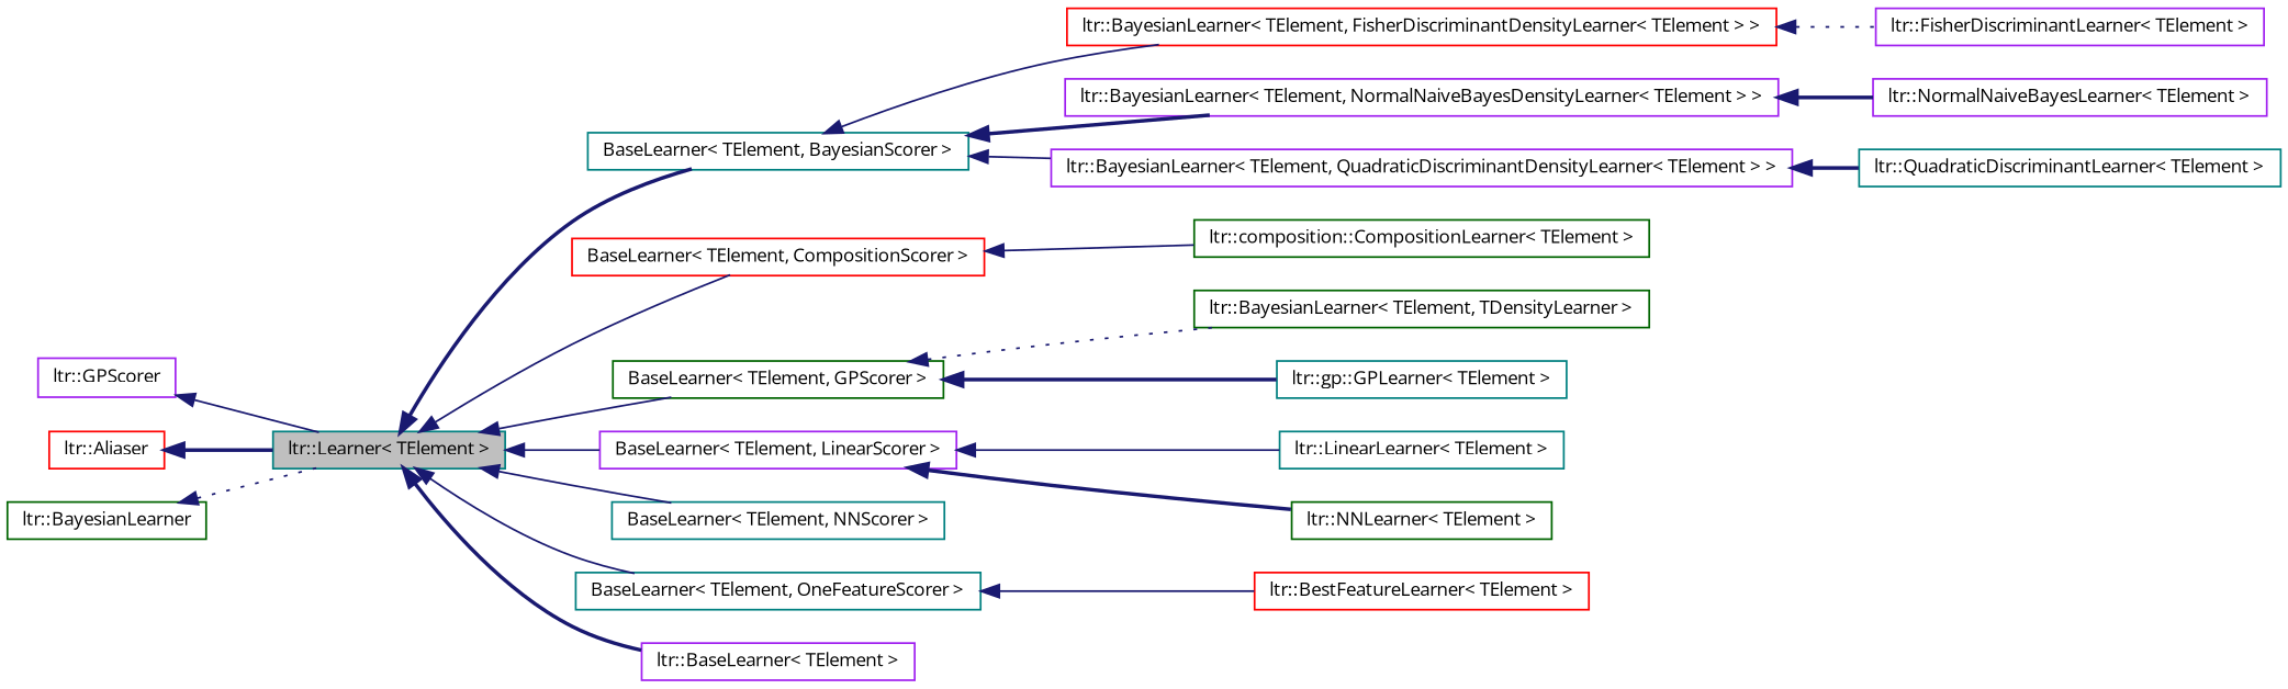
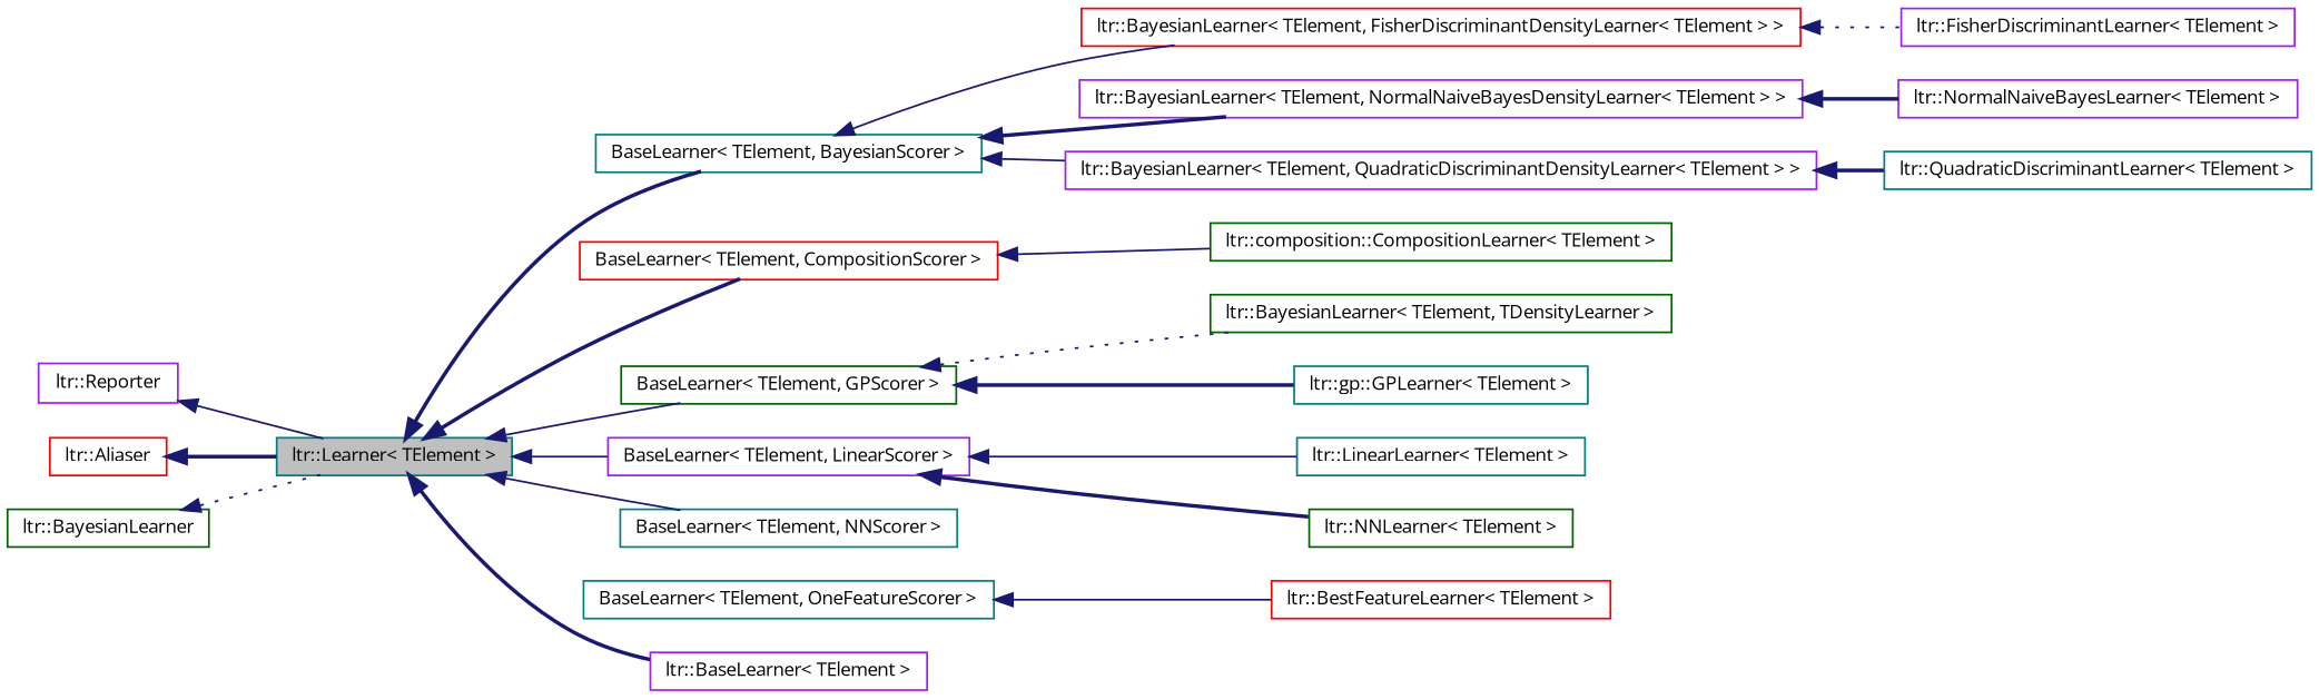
  digraph {
    fontname="Open Sans"
    rankdir=LR
    node [color=teal fillcolor=white fontname="Open Sans" fontsize=10 shape=record style=filled]
    edge [color=midnightblue dir=back fontname="Open Sans" fontsize=10 labelfontname=Helvetica labelfontsize=10 style=solid]
    n1 [fillcolor=grey75 fontcolor=black height=0.2 label="ltr::Learner\< TElement \>" width=0.4]
    n2 [height=0.2 label="BaseLearner\< TElement, BayesianScorer \>" width=0.4]
    n3 [color=red height=0.2 label="BaseLearner\< TElement, CompositionScorer \>" width=0.4]
    n4 [color=darkgreen height=0.2 label="BaseLearner\< TElement, GPScorer \>" width=0.4]
    n5 [color=purple height=0.2 label="BaseLearner\< TElement, LinearScorer \>" width=0.4]
    n6 [height=0.2 label="BaseLearner\< TElement, NNScorer \>" width=0.4]
    n7 [height=0.2 label="BaseLearner\< TElement, OneFeatureScorer \>" width=0.4]
    n8 [color=purple height=0.2 label="ltr::BaseLearner\< TElement \>" width=0.4]
    n9 [color=red height=0.2 label="ltr::BayesianLearner\< TElement, FisherDiscriminantDensityLearner\< TElement \> \>" width=0.4]
    n10 [color=purple height=0.2 label="ltr::BayesianLearner\< TElement, NormalNaiveBayesDensityLearner\< TElement \> \>" width=0.4]
    n11 [color=purple height=0.2 label="ltr::BayesianLearner\< TElement, QuadraticDiscriminantDensityLearner\< TElement \> \>" width=0.4]
    n12 [color=darkgreen height=0.2 label="ltr::composition::CompositionLearner\< TElement \>" width=0.4]
    n13 [color=darkgreen height=0.2 label="ltr::BayesianLearner\< TElement, TDensityLearner \>" width=0.4]
    n14 [height=0.2 label="ltr::gp::GPLearner\< TElement \>" width=0.4]
    n15 [height=0.2 label="ltr::LinearLearner\< TElement \>" width=0.4]
    n16 [color=darkgreen height=0.2 label="ltr::NNLearner\< TElement \>" width=0.4]
    n17 [color=red height=0.2 label="ltr::BestFeatureLearner\< TElement \>" width=0.4]
-   n18 [color=purple height=0.2 label="ltr::GPScorer" width=0.4]
+   n18 [color=purple height=0.2 label="ltr::Reporter" width=0.4]
    n19 [color=red height=0.2 label="ltr::Aliaser" width=0.4]
    n20 [color=darkgreen height=0.2 label="ltr::BayesianLearner" width=0.4]
    n21 [color=purple height=0.2 label="ltr::FisherDiscriminantLearner\< TElement \>" width=0.4]
    n22 [color=purple height=0.2 label="ltr::NormalNaiveBayesLearner\< TElement \>" width=0.4]
    n23 [height=0.2 label="ltr::QuadraticDiscriminantLearner\< TElement \>" width=0.4]
    n1 -> n2 [style=bold]
-   n1 -> n3
+   n1 -> n3 [style=bold]
    n1 -> n4
    n1 -> n5
    n1 -> n6
-   n1 -> n7
    n1 -> n8 [style=bold]
    n2 -> n9
    n2 -> n10 [style=bold]
    n2 -> n11
    n3 -> n12
    n4 -> n13 [style=dotted]
    n4 -> n14 [style=bold]
    n5 -> n15
    n5 -> n16 [style=bold]
    n7 -> n17
    n9 -> n21 [style=dotted]
    n10 -> n22 [style=bold]
    n11 -> n23 [style=bold]
    n18 -> n1
    n19 -> n1 [style=bold]
    n20 -> n1 [style=dotted]
  }
